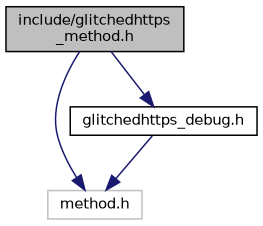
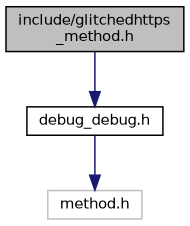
  digraph {
    node [color=black fillcolor=white fontname=Helvetica fontsize=10 shape=record style=filled]
    edge [color=midnightblue fontname=Helvetica fontsize=10 labelfontname=Helvetica labelfontsize=10 style=solid]
    n1 [fillcolor=grey75 fontcolor=black height=0.2 label="include/glitchedhttps\l_method.h" width=0.4]
    n2 [color=grey75 height=0.2 label="method.h" width=0.4]
-   n3 [height=0.2 label="glitchedhttps_debug.h" width=0.4]
-   n1 -> n2
+   n3 [height=0.2 label="debug_debug.h" width=0.4]
    n1 -> n3
    n3 -> n2
  }
